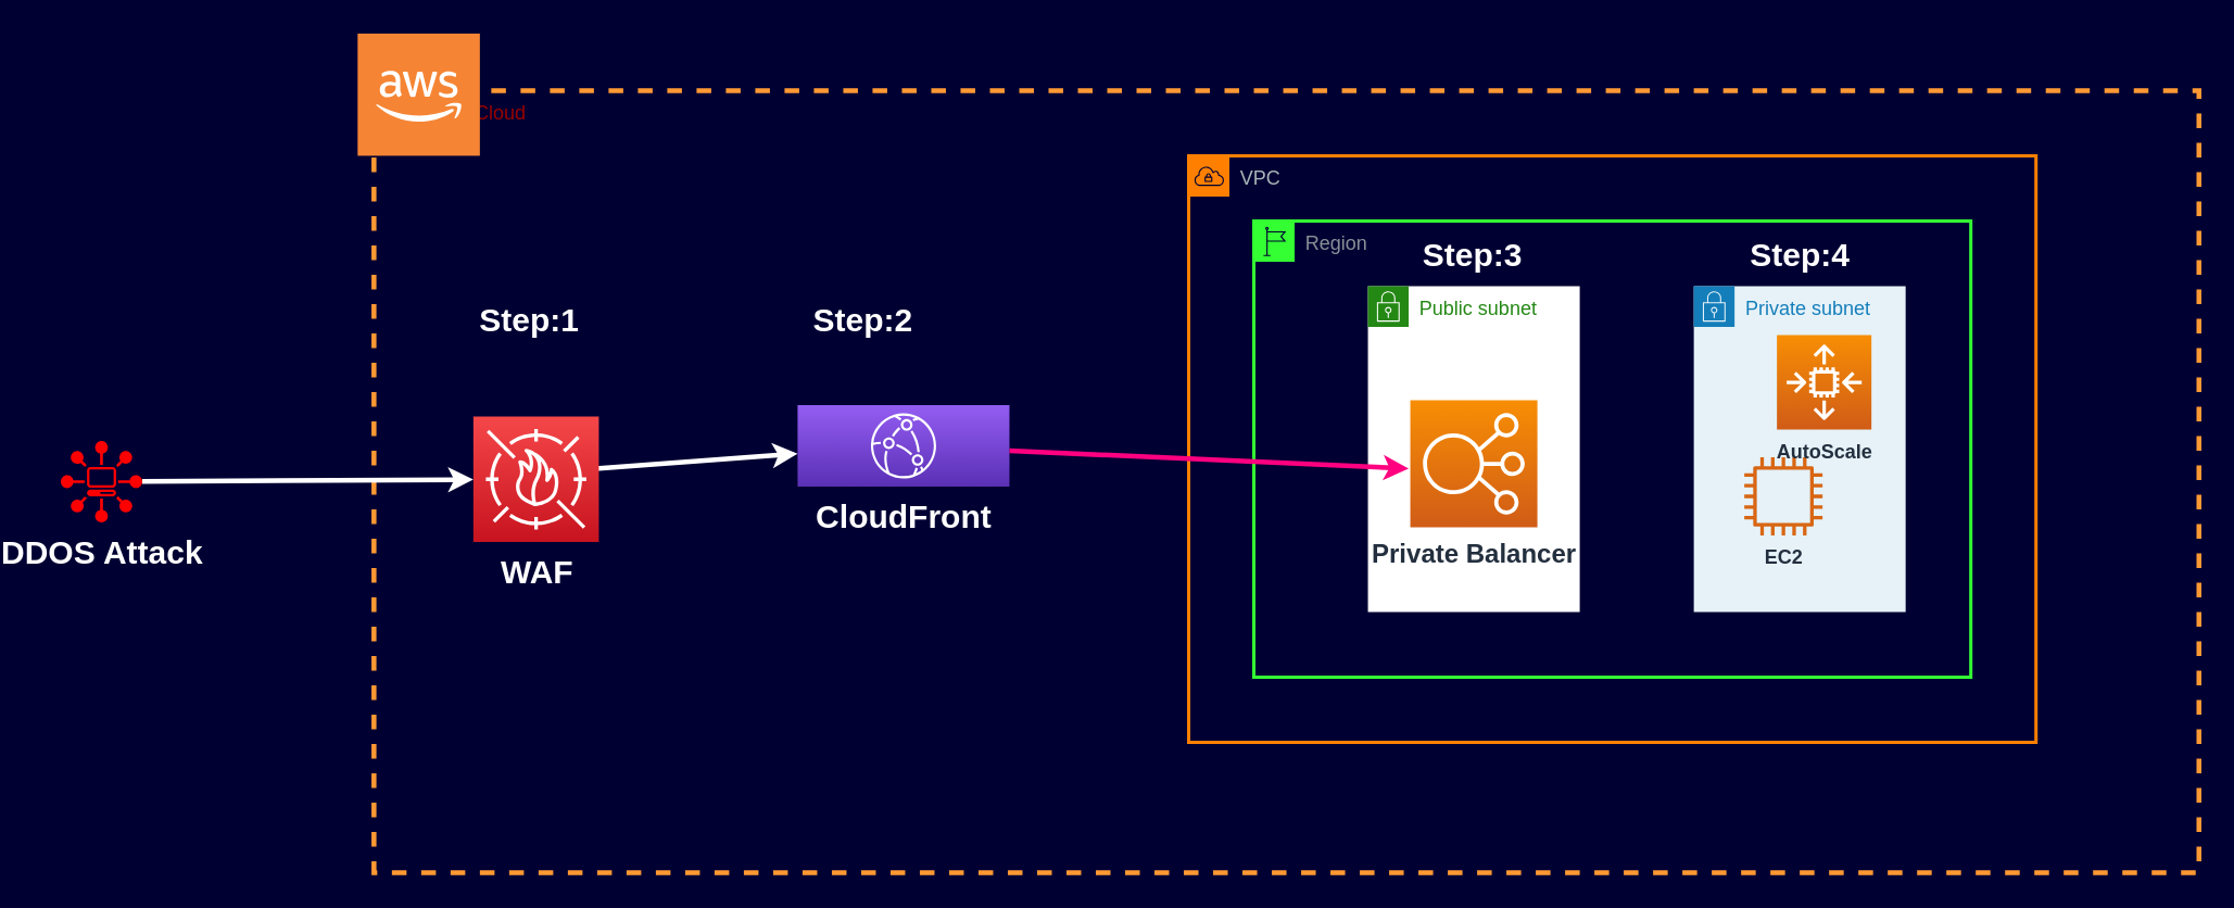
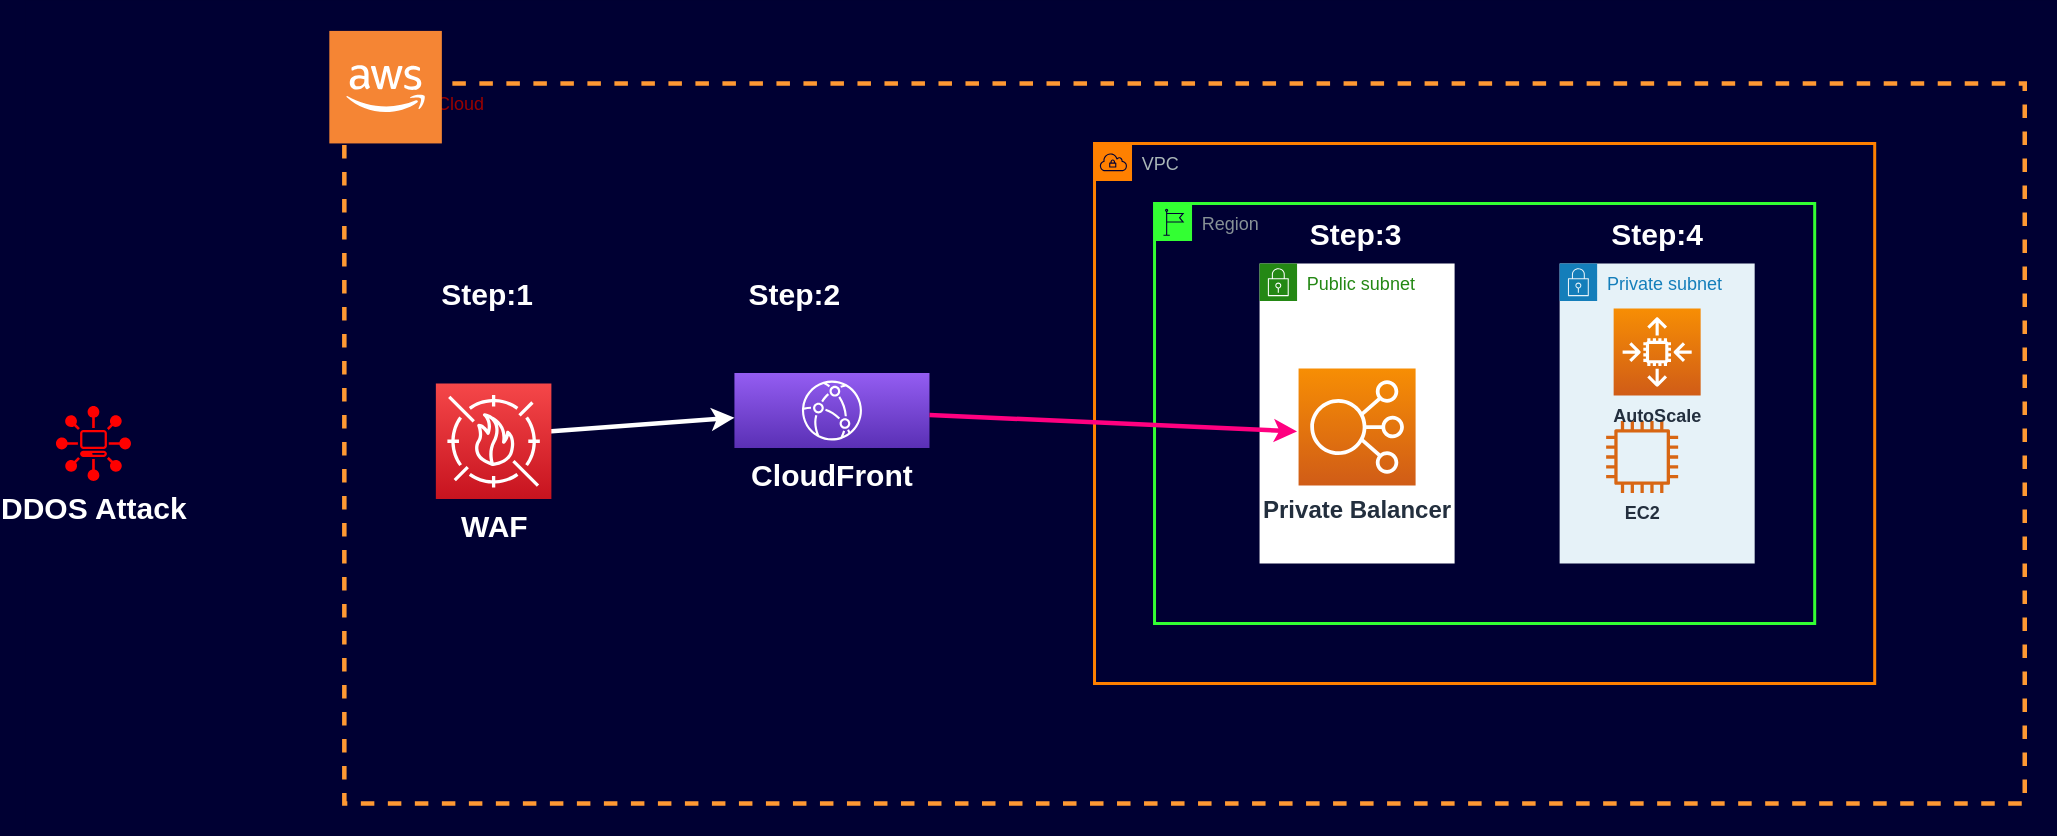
  <mxCell id="0" />
  <mxCell id="1" parent="0" />
  <mxCell id="2" value="AWS Cloud" style="outlineConnect=0;gradientColor=none;html=1;whiteSpace=wrap;fontSize=12;fontStyle=0;shape=mxgraph.aws4.group;grIcon=mxgraph.aws4.group_aws_cloud;fillColor=none;verticalAlign=top;align=left;spacingLeft=30;dashed=1;labelBackgroundColor=none;fontColor=#990000;strokeWidth=3;strokeColor=#FF9933;" vertex="1" parent="1"><mxGeometry x="213" y="55" width="1120" height="480" as="geometry" /></mxCell>
  <mxCell id="3" value="" style="outlineConnect=0;dashed=0;verticalLabelPosition=bottom;verticalAlign=top;align=center;html=1;shape=mxgraph.aws3.cloud_2;fillColor=#F58534;gradientColor=none;labelBackgroundColor=none;strokeColor=#FF9933;strokeWidth=3;fontColor=#FF33FF;" vertex="1" parent="1"><mxGeometry x="203" y="20" width="75" height="75" as="geometry" /></mxCell>
- <mxCell id="4" style="edgeStyle=none;rounded=0;orthogonalLoop=1;jettySize=auto;html=1;strokeColor=#FFFFFF;strokeWidth=3;fontColor=#FF8000;" edge="1" parent="1" source="5" target="16"><mxGeometry relative="1" as="geometry"><mxPoint x="238" y="290" as="targetPoint" /></mxGeometry></mxCell>
  <mxCell id="5" value="&lt;font color=&quot;#ffffff&quot; size=&quot;1&quot;&gt;&lt;b style=&quot;font-size: 20px&quot;&gt;DDOS Attack&lt;/b&gt;&lt;/font&gt;" style="verticalLabelPosition=bottom;html=1;strokeColor=none;verticalAlign=top;pointerEvents=1;align=center;shape=mxgraph.cisco_safe.security_icons.ddos;labelBackgroundColor=none;fontColor=#FF8000;fillColor=#FF0000;" vertex="1" parent="1"><mxGeometry x="20.8" y="270" width="50" height="50" as="geometry" /></mxCell>
  <mxCell id="6" value="&lt;font color=&quot;#ffffff&quot; size=&quot;1&quot;&gt;&lt;b style=&quot;font-size: 20px&quot;&gt;CloudFront&lt;/b&gt;&lt;/font&gt;" style="outlineConnect=0;fontColor=#232F3E;gradientColor=#945DF2;gradientDirection=north;fillColor=#5A30B5;strokeColor=#ffffff;dashed=0;verticalLabelPosition=bottom;verticalAlign=top;align=center;html=1;fontSize=12;fontStyle=0;aspect=fixed;shape=mxgraph.aws4.resourceIcon;resIcon=mxgraph.aws4.cloudfront;labelBackgroundColor=none;" vertex="1" parent="1"><mxGeometry x="473" y="248" width="130" height="50" as="geometry" /></mxCell>
  <mxCell id="7" style="edgeStyle=none;rounded=0;orthogonalLoop=1;jettySize=auto;html=1;strokeColor=#FFFFFF;strokeWidth=3;fontColor=#FF8000;" edge="1" parent="1" target="6"><mxGeometry relative="1" as="geometry"><mxPoint x="318" y="289.236" as="sourcePoint" /></mxGeometry></mxCell>
  <mxCell id="8" value="VPC" style="points=[[0,0],[0.25,0],[0.5,0],[0.75,0],[1,0],[1,0.25],[1,0.5],[1,0.75],[1,1],[0.75,1],[0.5,1],[0.25,1],[0,1],[0,0.75],[0,0.5],[0,0.25]];outlineConnect=0;gradientColor=none;html=1;whiteSpace=wrap;fontSize=12;fontStyle=0;shape=mxgraph.aws4.group;grIcon=mxgraph.aws4.group_vpc;fillColor=none;verticalAlign=top;align=left;spacingLeft=30;fontColor=#AAB7B8;dashed=0;labelBackgroundColor=none;strokeColor=#FF8000;strokeWidth=2;" vertex="1" parent="1"><mxGeometry x="713" y="95" width="520" height="360" as="geometry" /></mxCell>
  <mxCell id="9" value="Region" style="outlineConnect=0;gradientColor=none;html=1;whiteSpace=wrap;fontSize=12;fontStyle=0;shape=mxgraph.aws4.group;grIcon=mxgraph.aws4.group_region;fillColor=none;verticalAlign=top;align=left;spacingLeft=30;fontColor=#879196;labelBackgroundColor=none;strokeColor=#33FF33;strokeWidth=2;" vertex="1" parent="1"><mxGeometry x="753" y="135" width="440" height="280" as="geometry" /></mxCell>
  <mxCell id="10" value="Private subnet" style="points=[[0,0],[0.25,0],[0.5,0],[0.75,0],[1,0],[1,0.25],[1,0.5],[1,0.75],[1,1],[0.75,1],[0.5,1],[0.25,1],[0,1],[0,0.75],[0,0.5],[0,0.25]];outlineConnect=0;gradientColor=none;html=1;whiteSpace=wrap;fontSize=12;fontStyle=0;shape=mxgraph.aws4.group;grIcon=mxgraph.aws4.group_security_group;grStroke=0;strokeColor=#147EBA;fillColor=#E6F2F8;verticalAlign=top;align=left;spacingLeft=30;fontColor=#147EBA;dashed=0;labelBackgroundColor=none;" vertex="1" parent="1"><mxGeometry x="1023" y="175" width="130" height="200" as="geometry" /></mxCell>
  <mxCell id="11" value="Public subnet" style="points=[[0,0],[0.25,0],[0.5,0],[0.75,0],[1,0],[1,0.25],[1,0.5],[1,0.75],[1,1],[0.75,1],[0.5,1],[0.25,1],[0,1],[0,0.75],[0,0.5],[0,0.25]];outlineConnect=0;gradientColor=none;html=1;whiteSpace=wrap;fontSize=12;fontStyle=0;shape=mxgraph.aws4.group;grIcon=mxgraph.aws4.group_security_group;grStroke=0;strokeColor=#248814;verticalAlign=top;align=left;spacingLeft=30;fontColor=#248814;dashed=0;labelBackgroundColor=none;" vertex="1" parent="1"><mxGeometry x="823" y="175" width="130" height="200" as="geometry" /></mxCell>
  <mxCell id="12" value="&lt;b&gt;EC2&lt;/b&gt;" style="outlineConnect=0;fontColor=#232F3E;gradientColor=none;fillColor=#D86613;strokeColor=none;dashed=0;verticalLabelPosition=bottom;verticalAlign=top;align=center;html=1;fontSize=12;fontStyle=0;aspect=fixed;pointerEvents=1;shape=mxgraph.aws4.instance2;labelBackgroundColor=none;" vertex="1" parent="1"><mxGeometry x="1054" y="280" width="48" height="48" as="geometry" /></mxCell>
- <mxCell id="13" value="&lt;b&gt;AutoScale&lt;/b&gt;" style="outlineConnect=0;fontColor=#232F3E;gradientColor=#F78E04;gradientDirection=north;fillColor=#D05C17;strokeColor=#ffffff;dashed=0;verticalLabelPosition=bottom;verticalAlign=top;align=center;html=1;fontSize=12;fontStyle=0;aspect=fixed;shape=mxgraph.aws4.resourceIcon;resIcon=mxgraph.aws4.auto_scaling2;labelBackgroundColor=none;" vertex="1" parent="1"><mxGeometry x="1074" y="205" width="58" height="58" as="geometry" /></mxCell>
+ <mxCell id="13" value="&lt;b&gt;AutoScale&lt;/b&gt;" style="outlineConnect=0;fontColor=#232F3E;gradientColor=#F78E04;gradientDirection=north;fillColor=#D05C17;strokeColor=#ffffff;dashed=0;verticalLabelPosition=bottom;verticalAlign=top;align=center;html=1;fontSize=12;fontStyle=0;aspect=fixed;shape=mxgraph.aws4.resourceIcon;resIcon=mxgraph.aws4.auto_scaling2;labelBackgroundColor=none;" vertex="1" parent="1"><mxGeometry x="1059" y="205" width="58" height="58" as="geometry" /></mxCell>
  <mxCell id="14" style="edgeStyle=none;rounded=0;orthogonalLoop=1;jettySize=auto;html=1;strokeWidth=3;fontColor=#FF8000;strokeColor=#FF0080;" edge="1" parent="1" source="6"><mxGeometry relative="1" as="geometry"><mxPoint x="848" y="287" as="targetPoint" /></mxGeometry></mxCell>
  <mxCell id="15" value="&lt;b&gt;&lt;font style=&quot;font-size: 16px&quot;&gt;Private Balancer&lt;/font&gt;&lt;/b&gt;" style="outlineConnect=0;fontColor=#232F3E;gradientColor=#F78E04;gradientDirection=north;fillColor=#D05C17;strokeColor=#ffffff;dashed=0;verticalLabelPosition=bottom;verticalAlign=top;align=center;html=1;fontSize=12;fontStyle=0;aspect=fixed;shape=mxgraph.aws4.resourceIcon;resIcon=mxgraph.aws4.elastic_load_balancing;labelBackgroundColor=none;" vertex="1" parent="1"><mxGeometry x="849" y="245" width="78" height="78" as="geometry" /></mxCell>
  <mxCell id="16" value="&lt;font style=&quot;font-size: 20px&quot; color=&quot;#ffffff&quot;&gt;&lt;b&gt;WAF&lt;/b&gt;&lt;/font&gt;" style="outlineConnect=0;fontColor=#232F3E;gradientColor=#F54749;gradientDirection=north;fillColor=#C7131F;strokeColor=#ffffff;dashed=0;verticalLabelPosition=bottom;verticalAlign=top;align=center;html=1;fontSize=12;fontStyle=0;aspect=fixed;shape=mxgraph.aws4.resourceIcon;resIcon=mxgraph.aws4.waf;labelBackgroundColor=none;" vertex="1" parent="1"><mxGeometry x="274" y="255" width="77" height="77" as="geometry" /></mxCell>
  <mxCell id="17" value="&lt;font color=&quot;#ffffff&quot; size=&quot;1&quot;&gt;&lt;b style=&quot;font-size: 20px&quot;&gt;Step:1&amp;nbsp;&lt;/b&gt;&lt;/font&gt;" style="text;html=1;resizable=0;autosize=1;align=center;verticalAlign=middle;points=[];fillColor=none;strokeColor=none;rounded=0;" vertex="1" parent="1"><mxGeometry x="271" y="185" width="80" height="20" as="geometry" /></mxCell>
  <mxCell id="18" value="&lt;font color=&quot;#ffffff&quot; size=&quot;1&quot;&gt;&lt;b style=&quot;font-size: 20px&quot;&gt;Step:2&lt;/b&gt;&lt;/font&gt;" style="text;html=1;resizable=0;autosize=1;align=center;verticalAlign=middle;points=[];fillColor=none;strokeColor=none;rounded=0;" vertex="1" parent="1"><mxGeometry x="473" y="185" width="80" height="20" as="geometry" /></mxCell>
  <mxCell id="19" value="&lt;font color=&quot;#ffffff&quot; size=&quot;1&quot;&gt;&lt;b style=&quot;font-size: 20px&quot;&gt;Step:3&lt;/b&gt;&lt;/font&gt;" style="text;html=1;resizable=0;autosize=1;align=center;verticalAlign=middle;points=[];fillColor=none;strokeColor=none;rounded=0;" vertex="1" parent="1"><mxGeometry x="847" y="145" width="80" height="20" as="geometry" /></mxCell>
  <mxCell id="20" value="&lt;font color=&quot;#ffffff&quot; size=&quot;1&quot;&gt;&lt;b style=&quot;font-size: 20px&quot;&gt;Step:4&lt;/b&gt;&lt;/font&gt;" style="text;html=1;resizable=0;autosize=1;align=center;verticalAlign=middle;points=[];fillColor=none;strokeColor=none;rounded=0;" vertex="1" parent="1"><mxGeometry x="1048" y="145" width="80" height="20" as="geometry" /></mxCell>
